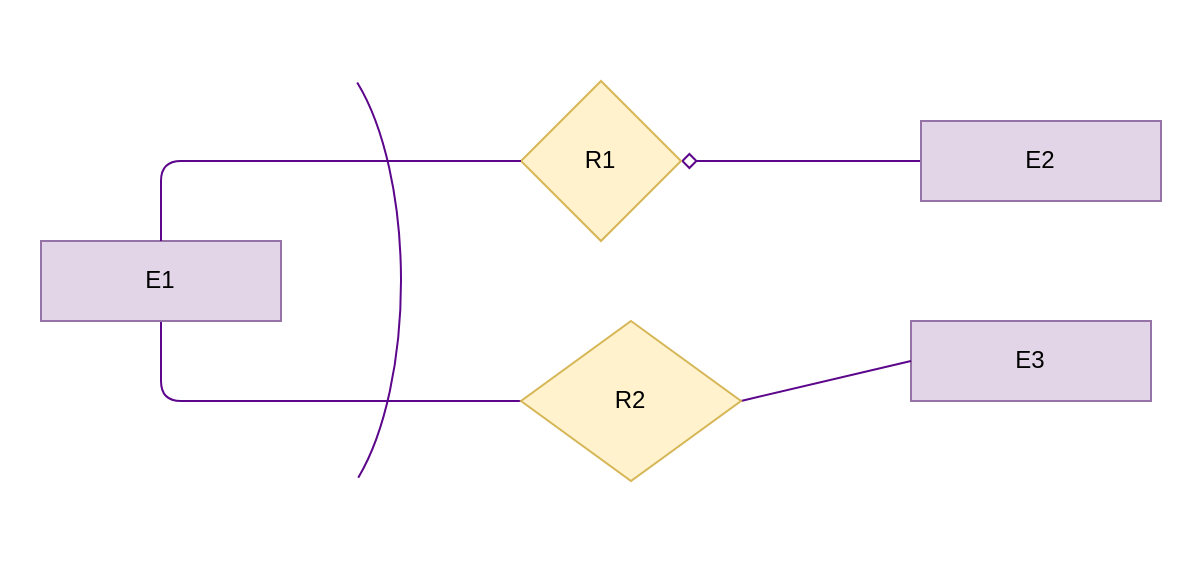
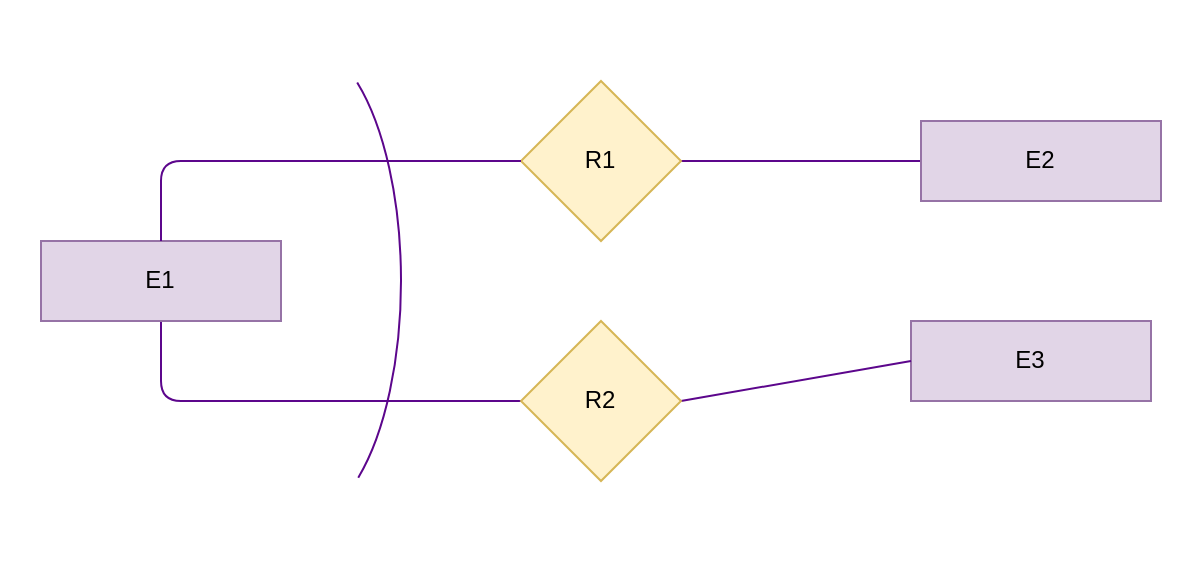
  <mxCell id="0" />
  <mxCell id="1" parent="0" />
- <mxCell id="2" style="edgeStyle=none;html=1;exitX=0;exitY=0.5;exitDx=0;exitDy=0;entryX=1;entryY=0.5;entryDx=0;entryDy=0;endArrow=diamond;endFill=0;strokeColor=#5C068C;" parent="1" source="7" target="6" edge="1"><mxGeometry relative="1" as="geometry"><mxPoint x="460" y="80" as="sourcePoint" /></mxGeometry></mxCell>
+ <mxCell id="2" style="edgeStyle=none;html=1;exitX=0;exitY=0.5;exitDx=0;exitDy=0;entryX=1;entryY=0.5;entryDx=0;entryDy=0;endArrow=none;endFill=0;strokeColor=#5C068C;" parent="1" source="7" target="6" edge="1"><mxGeometry relative="1" as="geometry"><mxPoint x="460" y="80" as="sourcePoint" /></mxGeometry></mxCell>
  <mxCell id="3" style="edgeStyle=none;html=1;exitX=0.5;exitY=1;exitDx=0;exitDy=0;entryX=0;entryY=0.5;entryDx=0;entryDy=0;fontColor=#5C068C;endArrow=none;endFill=0;strokeColor=#5C068C;" edge="1" parent="1" source="4" target="10"><mxGeometry relative="1" as="geometry"><Array as="points"><mxPoint x="80" y="200" /></Array></mxGeometry></mxCell>
  <mxCell id="4" value="E1" style="rounded=0;whiteSpace=wrap;html=1;fillColor=#e1d5e7;strokeColor=#9673a6;" parent="1" vertex="1"><mxGeometry y="120" width="120" height="40" as="geometry" x="20" /></mxCell>
  <mxCell id="5" style="edgeStyle=none;html=1;entryX=0.5;entryY=0;entryDx=0;entryDy=0;endArrow=none;endFill=0;strokeColor=#5C068C;startArrow=none;" parent="1" target="4" edge="1"><mxGeometry relative="1" as="geometry"><mxPoint x="190" y="80" as="sourcePoint" /><Array as="points"><mxPoint x="80" y="80" /></Array></mxGeometry></mxCell>
  <mxCell id="6" value="R1" style="rhombus;whiteSpace=wrap;html=1;fillColor=#fff2cc;strokeColor=#d6b656;" parent="1" vertex="1"><mxGeometry x="260" y="40" width="80" height="80" as="geometry" /></mxCell>
  <mxCell id="7" value="E2" style="rounded=0;whiteSpace=wrap;html=1;fillColor=#e1d5e7;strokeColor=#9673a6;" vertex="1" parent="1"><mxGeometry x="460" y="60" width="120" height="40" as="geometry" /></mxCell>
  <mxCell id="8" value="E3" style="rounded=0;whiteSpace=wrap;html=1;fillColor=#e1d5e7;strokeColor=#9673a6;" vertex="1" parent="1"><mxGeometry x="455" y="160" width="120" height="40" as="geometry" /></mxCell>
  <mxCell id="9" style="edgeStyle=none;html=1;exitX=1;exitY=0.5;exitDx=0;exitDy=0;entryX=0;entryY=0.5;entryDx=0;entryDy=0;endArrow=none;endFill=0;fontColor=#5C068C;strokeColor=#5C068C;" edge="1" parent="1" source="10" target="8"><mxGeometry relative="1" as="geometry" /></mxCell>
- <mxCell id="10" value="R2" style="rhombus;whiteSpace=wrap;html=1;fillColor=#fff2cc;strokeColor=#d6b656;" vertex="1" parent="1"><mxGeometry x="260" y="160" width="110" height="80" as="geometry" /></mxCell>
+ <mxCell id="10" value="R2" style="rhombus;whiteSpace=wrap;html=1;fillColor=#fff2cc;strokeColor=#d6b656;" vertex="1" parent="1"><mxGeometry x="260" y="160" width="80" height="80" as="geometry" /></mxCell>
  <mxCell id="11" value="" style="edgeStyle=none;html=1;exitX=0;exitY=0.5;exitDx=0;exitDy=0;endArrow=none;endFill=0;strokeColor=#5C068C;" edge="1" parent="1" source="6"><mxGeometry relative="1" as="geometry"><mxPoint x="260" y="80" as="sourcePoint" /><mxPoint x="190" y="80" as="targetPoint" /><Array as="points" /></mxGeometry></mxCell>
  <mxCell id="12" value="" style="verticalLabelPosition=bottom;verticalAlign=top;html=1;shape=mxgraph.basic.arc;startAngle=0.595;endAngle=0.903;fontColor=#5C068C;rotation=-180;strokeColor=#5C068C;" vertex="1" parent="1"><mxGeometry x="100" y="20" width="100" height="240" as="geometry" /></mxCell>
